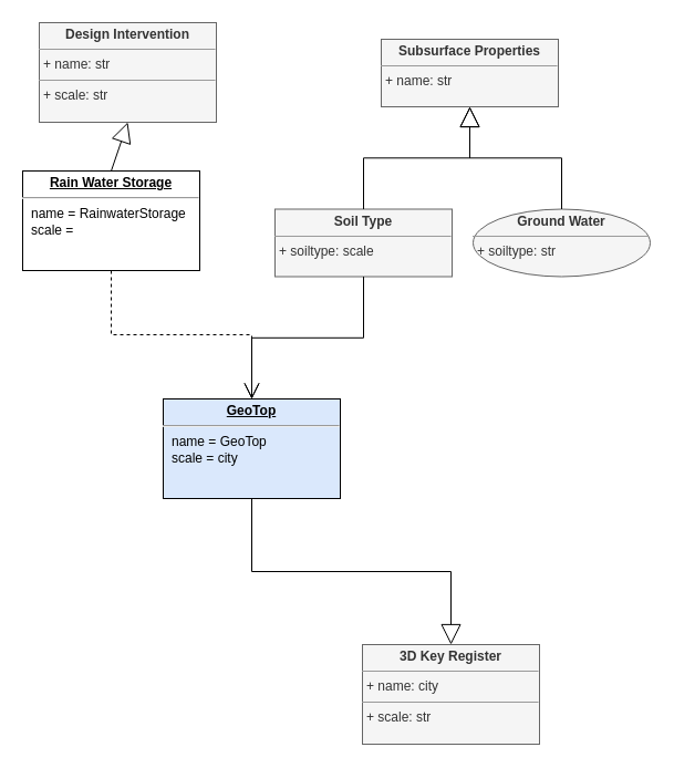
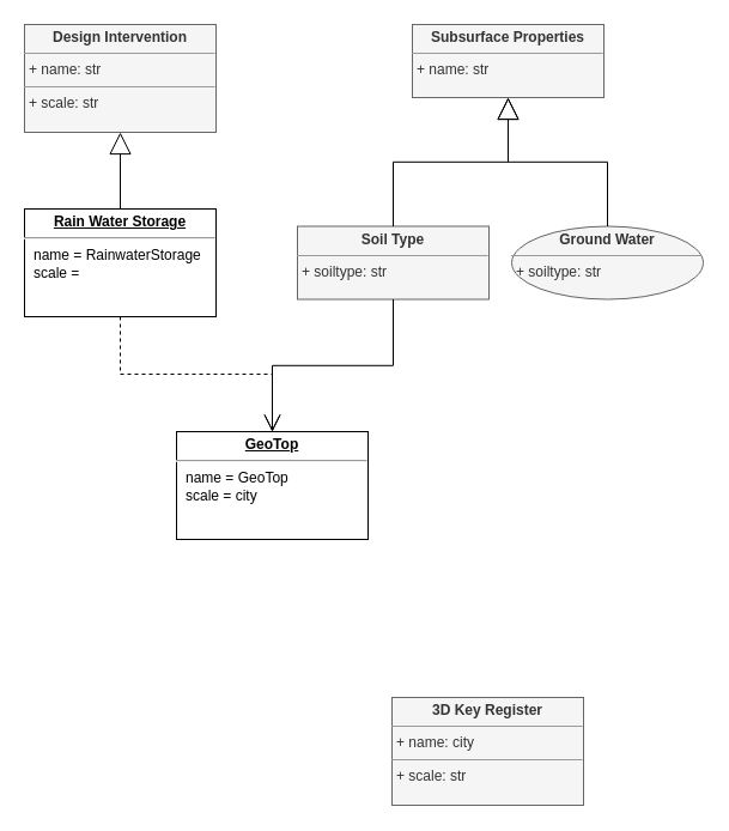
  <mxCell id="0" />
  <mxCell id="1" parent="0" />
- <mxCell id="2" value="&lt;p style=&quot;margin:0px;margin-top:4px;text-align:center;text-decoration:underline;&quot;&gt;&lt;b&gt;Rain Water Storage&lt;/b&gt;&lt;/p&gt;&lt;hr&gt;&lt;p style=&quot;margin:0px;margin-left:8px;&quot;&gt;name = RainwaterStorage&lt;br&gt;&lt;/p&gt;&lt;p style=&quot;margin:0px;margin-left:8px;&quot;&gt;scale =&amp;nbsp;&lt;/p&gt;" style="verticalAlign=top;align=left;overflow=fill;fontSize=12;fontFamily=Helvetica;html=1;whiteSpace=wrap;" vertex="1" parent="1"><mxGeometry x="20" y="154" width="160" height="90" as="geometry" /></mxCell>
- <mxCell id="3" value="&lt;p style=&quot;margin:0px;margin-top:4px;text-align:center;&quot;&gt;&lt;b&gt;Design Intervention&lt;/b&gt;&lt;/p&gt;&lt;hr size=&quot;1&quot;&gt;&lt;p style=&quot;margin:0px;margin-left:4px;&quot;&gt;+ name: str&lt;/p&gt;&lt;hr size=&quot;1&quot;&gt;&lt;p style=&quot;margin:0px;margin-left:4px;&quot;&gt;+ scale: str&lt;/p&gt;" style="verticalAlign=top;align=left;overflow=fill;fontSize=12;fontFamily=Helvetica;html=1;whiteSpace=wrap;fillColor=#f5f5f5;strokeColor=#666666;fontColor=#333333;" vertex="1" parent="1"><mxGeometry x="35" y="20" width="160" height="90" as="geometry" /></mxCell>
- <mxCell id="4" value="&lt;p style=&quot;margin:0px;margin-top:4px;text-align:center;&quot;&gt;&lt;b&gt;Subsurface Properties&lt;/b&gt;&lt;/p&gt;&lt;hr size=&quot;1&quot;&gt;&lt;p style=&quot;margin:0px;margin-left:4px;&quot;&gt;+ name: str&lt;/p&gt;" style="verticalAlign=top;align=left;overflow=fill;fontSize=12;fontFamily=Helvetica;html=1;whiteSpace=wrap;fillColor=#f5f5f5;strokeColor=#666666;fontColor=#333333;" vertex="1" parent="1"><mxGeometry x="344" y="35" width="160" height="61" as="geometry" /></mxCell>
- <mxCell id="5" value="&lt;p style=&quot;margin:0px;margin-top:4px;text-align:center;&quot;&gt;&lt;b&gt;Soil Type&lt;/b&gt;&lt;/p&gt;&lt;hr size=&quot;1&quot;&gt;&lt;p style=&quot;margin:0px;margin-left:4px;&quot;&gt;+ soiltype: scale&lt;/p&gt;" style="verticalAlign=top;align=left;overflow=fill;fontSize=12;fontFamily=Helvetica;html=1;whiteSpace=wrap;fillColor=#f5f5f5;strokeColor=#666666;fontColor=#333333;" vertex="1" parent="1"><mxGeometry x="248" y="188.5" width="160" height="61" as="geometry" /></mxCell>
+ <mxCell id="2" value="&lt;p style=&quot;margin:0px;margin-top:4px;text-align:center;text-decoration:underline;&quot;&gt;&lt;b&gt;Rain Water Storage&lt;/b&gt;&lt;/p&gt;&lt;hr&gt;&lt;p style=&quot;margin:0px;margin-left:8px;&quot;&gt;name = RainwaterStorage&lt;br&gt;&lt;/p&gt;&lt;p style=&quot;margin:0px;margin-left:8px;&quot;&gt;scale =&amp;nbsp;&lt;/p&gt;" style="verticalAlign=top;align=left;overflow=fill;fontSize=12;fontFamily=Helvetica;html=1;whiteSpace=wrap;" vertex="1" parent="1"><mxGeometry x="20" y="174" width="160" height="90" as="geometry" /></mxCell>
+ <mxCell id="3" value="&lt;p style=&quot;margin:0px;margin-top:4px;text-align:center;&quot;&gt;&lt;b&gt;Design Intervention&lt;/b&gt;&lt;/p&gt;&lt;hr size=&quot;1&quot;&gt;&lt;p style=&quot;margin:0px;margin-left:4px;&quot;&gt;+ name: str&lt;/p&gt;&lt;hr size=&quot;1&quot;&gt;&lt;p style=&quot;margin:0px;margin-left:4px;&quot;&gt;+ scale: str&lt;/p&gt;" style="verticalAlign=top;align=left;overflow=fill;fontSize=12;fontFamily=Helvetica;html=1;whiteSpace=wrap;fillColor=#f5f5f5;strokeColor=#666666;fontColor=#333333;" vertex="1" parent="1"><mxGeometry x="20" y="20" width="160" height="90" as="geometry" /></mxCell>
+ <mxCell id="4" value="&lt;p style=&quot;margin:0px;margin-top:4px;text-align:center;&quot;&gt;&lt;b&gt;Subsurface Properties&lt;/b&gt;&lt;/p&gt;&lt;hr size=&quot;1&quot;&gt;&lt;p style=&quot;margin:0px;margin-left:4px;&quot;&gt;+ name: str&lt;/p&gt;" style="verticalAlign=top;align=left;overflow=fill;fontSize=12;fontFamily=Helvetica;html=1;whiteSpace=wrap;fillColor=#f5f5f5;strokeColor=#666666;fontColor=#333333;" vertex="1" parent="1"><mxGeometry x="344" y="20" width="160" height="61" as="geometry" /></mxCell>
+ <mxCell id="5" value="&lt;p style=&quot;margin:0px;margin-top:4px;text-align:center;&quot;&gt;&lt;b&gt;Soil Type&lt;/b&gt;&lt;/p&gt;&lt;hr size=&quot;1&quot;&gt;&lt;p style=&quot;margin:0px;margin-left:4px;&quot;&gt;+ soiltype: str&lt;/p&gt;" style="verticalAlign=top;align=left;overflow=fill;fontSize=12;fontFamily=Helvetica;html=1;whiteSpace=wrap;fillColor=#f5f5f5;strokeColor=#666666;fontColor=#333333;" vertex="1" parent="1"><mxGeometry x="248" y="188.5" width="160" height="61" as="geometry" /></mxCell>
  <mxCell id="6" value="" style="endArrow=open;endSize=12;dashed=1;html=1;rounded=0;exitX=0.5;exitY=1;exitDx=0;exitDy=0;edgeStyle=orthogonalEdgeStyle;" edge="1" parent="1" source="2" target="12"><mxGeometry width="160" relative="1" as="geometry"><mxPoint x="217" y="247" as="sourcePoint" /><mxPoint x="312" y="242" as="targetPoint" /><mxPoint as="offset" /></mxGeometry></mxCell>
  <mxCell id="7" value="" style="endArrow=block;endSize=16;endFill=0;html=1;rounded=0;exitX=0.5;exitY=0;exitDx=0;exitDy=0;entryX=0.5;entryY=1;entryDx=0;entryDy=0;" edge="1" parent="1" source="2" target="3"><mxGeometry width="160" relative="1" as="geometry"><mxPoint x="179" y="157" as="sourcePoint" /><mxPoint x="339" y="157" as="targetPoint" /></mxGeometry></mxCell>
  <mxCell id="8" value="" style="endArrow=block;endSize=16;endFill=0;html=1;rounded=0;exitX=0.5;exitY=0;exitDx=0;exitDy=0;entryX=0.5;entryY=1;entryDx=0;entryDy=0;edgeStyle=orthogonalEdgeStyle;" edge="1" parent="1" source="5" target="4"><mxGeometry width="160" relative="1" as="geometry"><mxPoint x="423.47" y="145" as="sourcePoint" /><mxPoint x="423.47" y="81" as="targetPoint" /></mxGeometry></mxCell>
  <mxCell id="9" value="&lt;p style=&quot;margin:0px;margin-top:4px;text-align:center;&quot;&gt;&lt;b&gt;Ground Water&lt;/b&gt;&lt;/p&gt;&lt;hr size=&quot;1&quot;&gt;&lt;p style=&quot;margin:0px;margin-left:4px;&quot;&gt;+ soiltype: str&lt;/p&gt;" style="ellipse;verticalAlign=top;align=left;overflow=fill;fontSize=12;fontFamily=Helvetica;html=1;whiteSpace=wrap;fillColor=#f5f5f5;strokeColor=#666666;fontColor=#333333;" vertex="1" parent="1"><mxGeometry x="427" y="188.5" width="160" height="61" as="geometry" /></mxCell>
  <mxCell id="10" value="" style="endArrow=block;endSize=16;endFill=0;html=1;rounded=0;exitX=0.5;exitY=0;exitDx=0;exitDy=0;edgeStyle=orthogonalEdgeStyle;entryX=0.5;entryY=1;entryDx=0;entryDy=0;" edge="1" parent="1" source="9" target="4"><mxGeometry width="160" relative="1" as="geometry"><mxPoint x="506.47" y="188.5" as="sourcePoint" /><mxPoint x="498" y="98" as="targetPoint" /></mxGeometry></mxCell>
  <mxCell id="11" value="&lt;p style=&quot;margin:0px;margin-top:4px;text-align:center;&quot;&gt;&lt;b&gt;3D Key Register&lt;/b&gt;&lt;/p&gt;&lt;hr size=&quot;1&quot;&gt;&lt;p style=&quot;margin:0px;margin-left:4px;&quot;&gt;+ name: city&lt;/p&gt;&lt;hr size=&quot;1&quot;&gt;&lt;p style=&quot;margin:0px;margin-left:4px;&quot;&gt;+ scale: str&lt;/p&gt;" style="verticalAlign=top;align=left;overflow=fill;fontSize=12;fontFamily=Helvetica;html=1;whiteSpace=wrap;fillColor=#f5f5f5;strokeColor=#666666;fontColor=#333333;" vertex="1" parent="1"><mxGeometry x="327" y="582" width="160" height="90" as="geometry" /></mxCell>
- <mxCell id="12" value="&lt;p style=&quot;margin:0px;margin-top:4px;text-align:center;text-decoration:underline;&quot;&gt;&lt;b&gt;GeoTop&lt;/b&gt;&lt;/p&gt;&lt;hr&gt;&lt;p style=&quot;margin:0px;margin-left:8px;&quot;&gt;name = GeoTop&lt;br&gt;&lt;/p&gt;&lt;p style=&quot;margin:0px;margin-left:8px;&quot;&gt;scale = city&lt;/p&gt;" style="verticalAlign=top;align=left;overflow=fill;fontSize=12;fontFamily=Helvetica;html=1;whiteSpace=wrap;fillColor=#dae8fc;" vertex="1" parent="1"><mxGeometry x="147" y="360" width="160" height="90" as="geometry" /></mxCell>
+ <mxCell id="12" value="&lt;p style=&quot;margin:0px;margin-top:4px;text-align:center;text-decoration:underline;&quot;&gt;&lt;b&gt;GeoTop&lt;/b&gt;&lt;/p&gt;&lt;hr&gt;&lt;p style=&quot;margin:0px;margin-left:8px;&quot;&gt;name = GeoTop&lt;br&gt;&lt;/p&gt;&lt;p style=&quot;margin:0px;margin-left:8px;&quot;&gt;scale = city&lt;/p&gt;" style="verticalAlign=top;align=left;overflow=fill;fontSize=12;fontFamily=Helvetica;html=1;whiteSpace=wrap;" vertex="1" parent="1"><mxGeometry x="147" y="360" width="160" height="90" as="geometry" /></mxCell>
  <mxCell id="13" value="" style="endArrow=open;endFill=1;endSize=12;html=1;rounded=0;exitX=0.5;exitY=1;exitDx=0;exitDy=0;entryX=0.5;entryY=0;entryDx=0;entryDy=0;edgeStyle=orthogonalEdgeStyle;" edge="1" parent="1" source="5" target="12"><mxGeometry width="160" relative="1" as="geometry"><mxPoint x="131" y="377" as="sourcePoint" /><mxPoint x="291" y="377" as="targetPoint" /></mxGeometry></mxCell>
- <mxCell id="14" value="" style="endArrow=block;endSize=16;endFill=0;html=1;rounded=0;exitX=0.5;exitY=1;exitDx=0;exitDy=0;entryX=0.5;entryY=0;entryDx=0;entryDy=0;edgeStyle=orthogonalEdgeStyle;" edge="1" parent="1" source="12" target="11"><mxGeometry width="160" relative="1" as="geometry"><mxPoint x="221" y="538" as="sourcePoint" /><mxPoint x="240" y="547" as="targetPoint" /></mxGeometry></mxCell>
